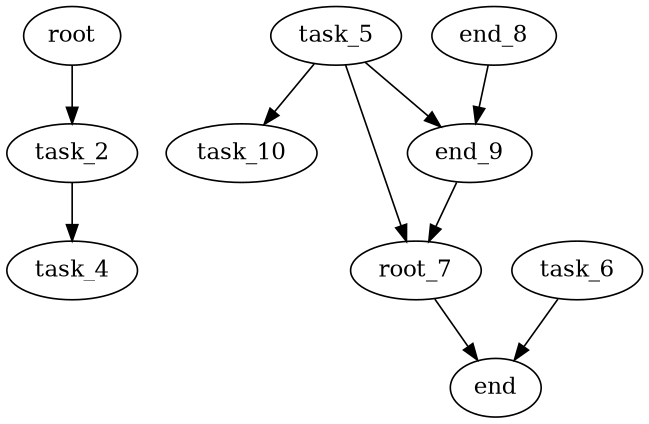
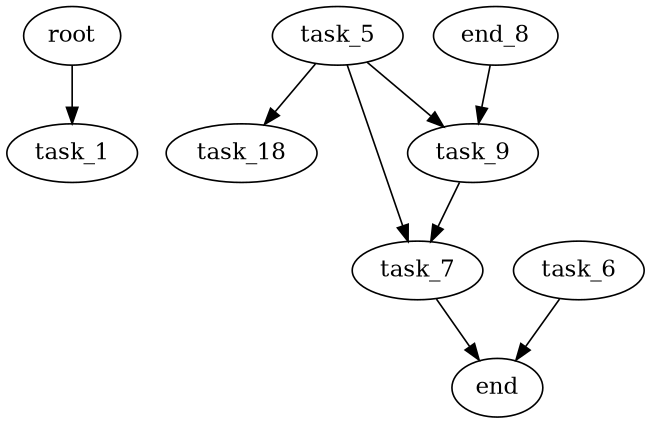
  digraph {
    root
-   task_1 [label=task_2]
-   task_4
+   task_1
    task_5
-   task_10
-   task_7 [label=root_7]
-   task_9 [label=end_9]
+   task_10 [label=task_18]
+   task_7
+   task_9
    n8 [label=end_8]
    task_6
    end
    root -> task_1
-   task_1 -> task_4
    task_5 -> task_10
    task_5 -> task_7
    task_5 -> task_9
    task_7 -> end
    task_9 -> task_7
    n8 -> task_9
    task_6 -> end
  }
